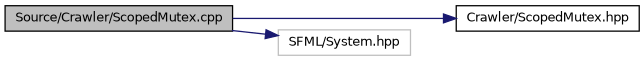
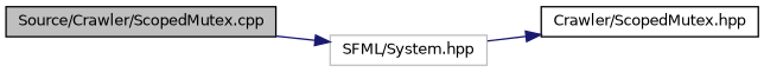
  digraph {
    rankdir=LR
    node [color=black fillcolor=white fontname=Helvetica fontsize=10 shape=record style=filled]
    edge [color=midnightblue fontname=Helvetica fontsize=10 labelfontname=Helvetica labelfontsize=10 style=solid]
    n1 [fillcolor=grey75 fontcolor=black height=0.2 label="Source/Crawler/ScopedMutex.cpp" width=0.4]
    n2 [height=0.2 label="Crawler/ScopedMutex.hpp" width=0.4]
    n3 [color=grey75 height=0.2 label="SFML/System.hpp" width=0.4]
-   n1 -> n2
+   n3 -> n2
    n1 -> n3
  }
